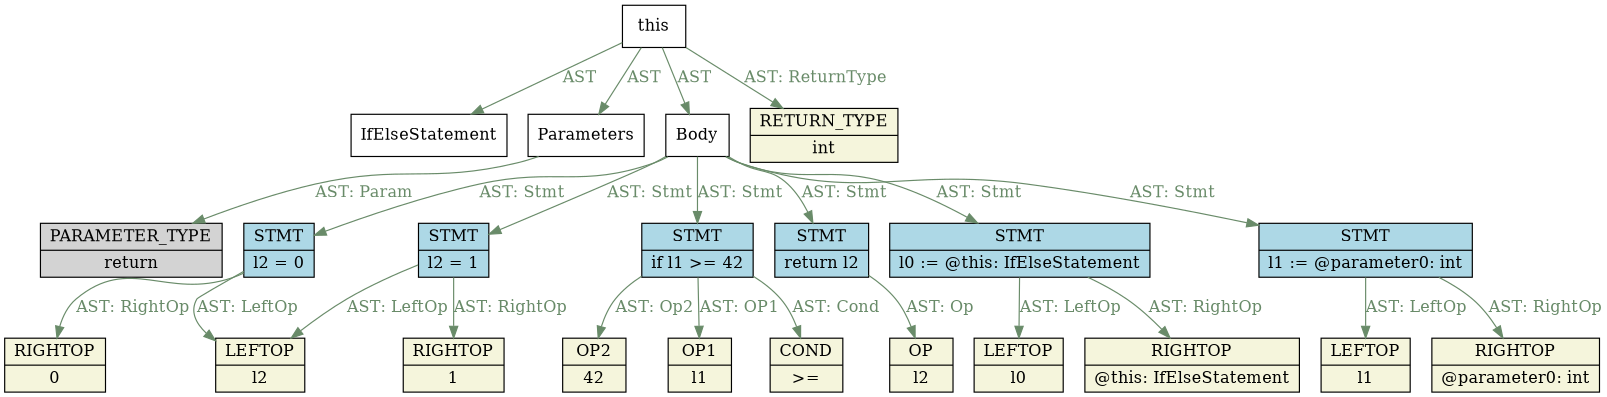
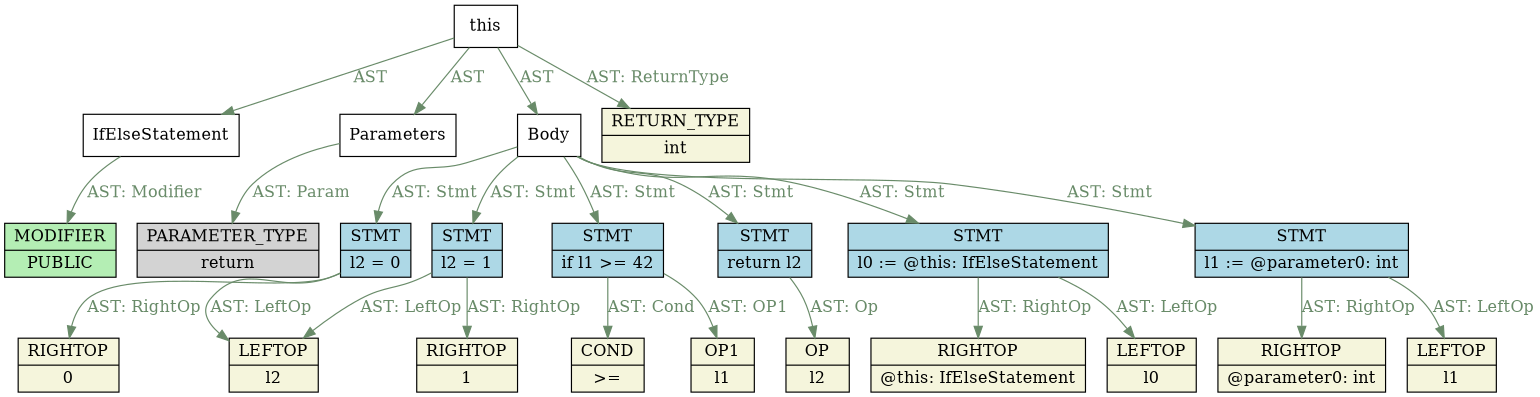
  digraph {
    rankdir=TB
    node [fillcolor=beige shape=record style=filled]
    edge [color=darkseagreen4 fontcolor=darkseagreen4 style=filled]
    n1 [fillcolor=white label=this]
    n2 [fillcolor=white label=IfElseStatement]
    n3 [fillcolor=white label=Parameters]
    n4 [fillcolor=white label=Body]
    n5 [label="{<f0> RETURN_TYPE | <f1> int}"]
+   n6 [fillcolor=darkseagreen2 label="{<f0> MODIFIER | <f1> PUBLIC}"]
    n7 [fillcolor=lightgray label="{<f0> PARAMETER_TYPE | <f1> return}"]
    n8 [fillcolor=lightblue label="{<f0> STMT | <f1> l0 := @this: IfElseStatement}"]
    n9 [fillcolor=lightblue label="{<f0> STMT | <f1> l1 := @parameter0: int}"]
    n10 [fillcolor=lightblue label="{<f0> STMT | <f1> l2 = 0}"]
    n11 [fillcolor=lightblue label="{<f0> STMT | <f1> if l1 &gt;= 42}"]
    n12 [fillcolor=lightblue label="{<f0> STMT | <f1> l2 = 1}"]
    n13 [fillcolor=lightblue label="{<f0> STMT | <f1> return l2}"]
    n14 [label="{<f0> LEFTOP | <f1> l0}"]
    n15 [label="{<f0> RIGHTOP | <f1> @this: IfElseStatement}"]
    n16 [label="{<f0> LEFTOP | <f1> l1}"]
    n17 [label="{<f0> RIGHTOP | <f1> @parameter0: int}"]
    n18 [label="{<f0> LEFTOP | <f1> l2}"]
    n19 [label="{<f0> RIGHTOP | <f1> 0}"]
    n20 [label="{<f0> OP1 | <f1> l1}"]
    n21 [label="{<f0> COND | <f1>  &gt;= }"]
-   n22 [label="{<f0> OP2 | <f1> 42}"]
    n23 [label="{<f0> RIGHTOP | <f1> 1}"]
    n24 [label="{<f0> OP | <f1> l2}"]
    n1 -> n2 [label=AST]
    n1 -> n3 [label=AST]
    n1 -> n4 [label=AST]
    n1 -> n5 [label="AST: ReturnType"]
+   n2 -> n6 [label="AST: Modifier"]
    n3 -> n7 [label="AST: Param"]
    n4 -> n8 [label="AST: Stmt"]
    n4 -> n9 [label="AST: Stmt"]
    n4 -> n10 [label="AST: Stmt"]
    n4 -> n11 [label="AST: Stmt"]
    n4 -> n12 [label="AST: Stmt"]
    n4 -> n13 [label="AST: Stmt"]
    n8 -> n14 [label="AST: LeftOp"]
    n8 -> n15 [label="AST: RightOp"]
    n9 -> n16 [label="AST: LeftOp"]
    n9 -> n17 [label="AST: RightOp"]
    n10 -> n18 [label="AST: LeftOp"]
    n10 -> n19 [label="AST: RightOp"]
    n11 -> n20 [label="AST: OP1"]
    n11 -> n21 [label="AST: Cond"]
-   n11 -> n22 [label="AST: Op2"]
    n12 -> n18 [label="AST: LeftOp"]
    n12 -> n23 [label="AST: RightOp"]
    n13 -> n24 [label="AST: Op"]
  }
